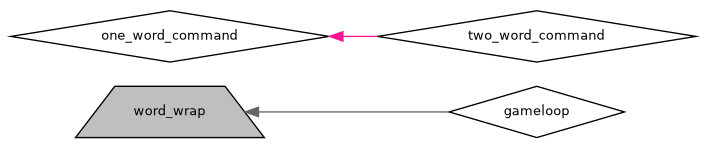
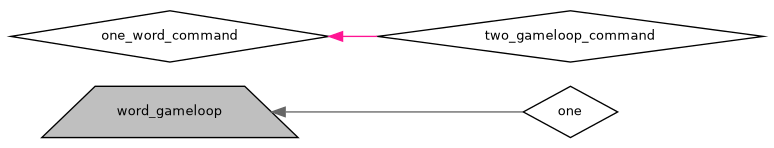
  digraph {
    rankdir=LR
    node [color=black fillcolor=white fontname=Helvetica fontsize=10 shape=diamond style=filled]
    edge [dir=back fontname=Helvetica fontsize=10 labelfontname=Helvetica labelfontsize=10 style=solid]
-   n1 [fillcolor=grey75 fontcolor=black height=0.2 label=word_wrap shape=trapezium width=0.4]
-   n2 [height=0.2 label=gameloop width=0.4]
+   n1 [fillcolor=grey75 fontcolor=black height=0.2 label=word_gameloop shape=trapezium width=0.4]
+   n2 [height=0.2 label=one width=0.4]
    n3 [height=0.2 label=one_word_command width=0.4]
-   n4 [height=0.2 label=two_word_command width=0.4]
+   n4 [height=0.2 label=two_gameloop_command width=0.4]
    n1 -> n2 [color=gray40]
    n3 -> n4 [color=deeppink]
  }
